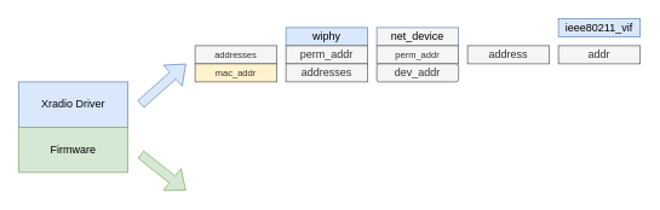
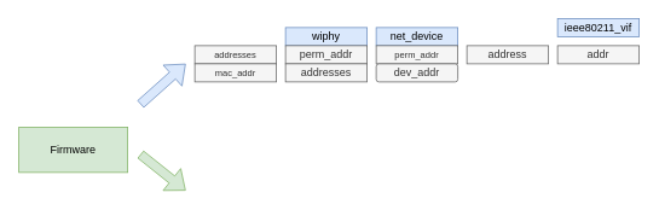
  <mxCell id="0" />
  <mxCell id="1" parent="0" />
- <mxCell id="2" value="Xradio Driver" style="rounded=0;whiteSpace=wrap;html=1;fillColor=#dae8fc;strokeColor=#6c8ebf;" vertex="1" parent="1"><mxGeometry x="20" y="90" width="120" height="50" as="geometry" /></mxCell>
  <mxCell id="3" value="Firmware" style="rounded=0;whiteSpace=wrap;html=1;fillColor=#d5e8d4;strokeColor=#82b366;" vertex="1" parent="1"><mxGeometry x="20" y="140" width="120" height="50" as="geometry" /></mxCell>
  <mxCell id="4" value="" style="shape=flexArrow;endArrow=classic;html=1;fillColor=#dae8fc;strokeColor=#6c8ebf;" edge="1" parent="1"><mxGeometry width="50" height="50" relative="1" as="geometry"><mxPoint x="154" y="114.71" as="sourcePoint" /><mxPoint x="204" y="70" as="targetPoint" /></mxGeometry></mxCell>
  <mxCell id="5" value="" style="shape=flexArrow;endArrow=classic;html=1;fillColor=#d5e8d4;strokeColor=#82b366;" edge="1" parent="1"><mxGeometry width="50" height="50" relative="1" as="geometry"><mxPoint x="154" y="170" as="sourcePoint" /><mxPoint x="204" y="210" as="targetPoint" /></mxGeometry></mxCell>
- <mxCell id="6" value="net_device" style="rounded=0;whiteSpace=wrap;html=1;fillColor=#f5f5f5;strokeColor=#6c8ebf;" vertex="1" parent="1"><mxGeometry x="414" y="30" width="90" height="20" as="geometry" /></mxCell>
+ <mxCell id="6" value="net_device" style="rounded=0;whiteSpace=wrap;html=1;fillColor=#dae8fc;strokeColor=#6c8ebf;" vertex="1" parent="1"><mxGeometry x="414" y="30" width="90" height="20" as="geometry" /></mxCell>
  <mxCell id="7" value="&lt;font style=&quot;font-size: 10px&quot;&gt;perm_addr&lt;/font&gt;" style="rounded=0;whiteSpace=wrap;html=1;fillColor=#f5f5f5;strokeColor=#666666;fontColor=#333333;" vertex="1" parent="1"><mxGeometry x="414" y="50" width="90" height="20" as="geometry" /></mxCell>
  <mxCell id="8" value="dev_addr" style="whiteSpace=wrap;html=1;fillColor=#f5f5f5;strokeColor=#666666;fontColor=#333333;rounded=1;" vertex="1" parent="1"><mxGeometry x="414" y="70" width="90" height="20" as="geometry" /></mxCell>
  <mxCell id="9" value="&lt;font style=&quot;font-size: 10px&quot;&gt;addresses&lt;/font&gt;&lt;font style=&quot;font-size: 10px&quot;&gt;&lt;br&gt;&lt;/font&gt;" style="rounded=0;whiteSpace=wrap;html=1;fillColor=#f5f5f5;strokeColor=#666666;fontColor=#333333;" vertex="1" parent="1"><mxGeometry x="214" y="50" width="90" height="20" as="geometry" /></mxCell>
- <mxCell id="10" value="&lt;font style=&quot;font-size: 10px&quot;&gt;mac_addr&lt;/font&gt;" style="rounded=0;whiteSpace=wrap;html=1;fillColor=#fff2cc;strokeColor=#666666;fontColor=#333333;" vertex="1" parent="1"><mxGeometry x="214" y="70" width="90" height="20" as="geometry" /></mxCell>
+ <mxCell id="10" value="&lt;font style=&quot;font-size: 10px&quot;&gt;mac_addr&lt;/font&gt;" style="rounded=0;whiteSpace=wrap;html=1;fillColor=#f5f5f5;strokeColor=#666666;fontColor=#333333;" vertex="1" parent="1"><mxGeometry x="214" y="70" width="90" height="20" as="geometry" /></mxCell>
  <mxCell id="11" value="wiphy" style="rounded=0;whiteSpace=wrap;html=1;fillColor=#dae8fc;strokeColor=#6c8ebf;" vertex="1" parent="1"><mxGeometry x="314" y="30" width="90" height="20" as="geometry" /></mxCell>
  <mxCell id="12" value="perm_addr" style="rounded=0;whiteSpace=wrap;html=1;fillColor=#f5f5f5;strokeColor=#666666;fontColor=#333333;" vertex="1" parent="1"><mxGeometry x="314" y="50" width="90" height="20" as="geometry" /></mxCell>
  <mxCell id="13" value="addresses" style="rounded=0;whiteSpace=wrap;html=1;fillColor=#f5f5f5;strokeColor=#666666;fontColor=#333333;" vertex="1" parent="1"><mxGeometry x="314" y="70" width="90" height="20" as="geometry" /></mxCell>
  <mxCell id="14" value="ieee80211_vif" style="rounded=0;whiteSpace=wrap;html=1;fillColor=#dae8fc;strokeColor=#6c8ebf;" vertex="1" parent="1"><mxGeometry x="614" y="20" width="90" height="20" as="geometry" /></mxCell>
  <mxCell id="15" value="addr" style="rounded=0;whiteSpace=wrap;html=1;fillColor=#f5f5f5;strokeColor=#666666;fontColor=#333333;" vertex="1" parent="1"><mxGeometry x="614" y="50" width="90" height="20" as="geometry" /></mxCell>
  <mxCell id="16" value="address" style="rounded=0;whiteSpace=wrap;html=1;fillColor=#f5f5f5;strokeColor=#666666;fontColor=#333333;" vertex="1" parent="1"><mxGeometry x="514" y="50" width="90" height="20" as="geometry" /></mxCell>
